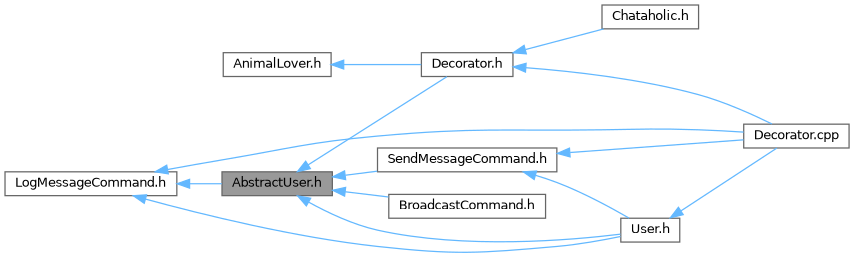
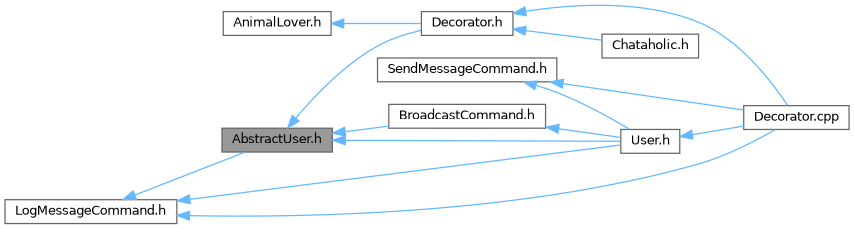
  digraph {
    rankdir=LR
    node [color=grey40 fillcolor=white fontname=Helvetica fontsize=10 shape=box style=filled]
    edge [color=steelblue1 dir=back fontname=Helvetica fontsize=10 labelfontname=Helvetica labelfontsize=10 style=solid]
    n1 [color=gray40 fillcolor=grey60 fontcolor=black height=0.2 label="AbstractUser.h" width=0.4]
    n2 [height=0.2 label="BroadcastCommand.h" width=0.4]
    n3 [height=0.2 label="User.h" width=0.4]
    n4 [height=0.2 label="Decorator.h" width=0.4]
    n5 [height=0.2 label="SendMessageCommand.h" width=0.4]
    n6 [height=0.2 label="Decorator.cpp" width=0.4]
    n7 [height=0.2 label="Chataholic.h" width=0.4]
    n8 [height=0.2 label="LogMessageCommand.h" width=0.4]
    n9 [height=0.2 label="AnimalLover.h" width=0.4]
    n1 -> n2
    n1 -> n3
    n1 -> n4
-   n1 -> n5
+   n2 -> n3
    n3 -> n6
    n4 -> n6
    n4 -> n7
    n5 -> n3
    n5 -> n6
    n8 -> n1
    n8 -> n3
    n8 -> n6
    n9 -> n4
  }
